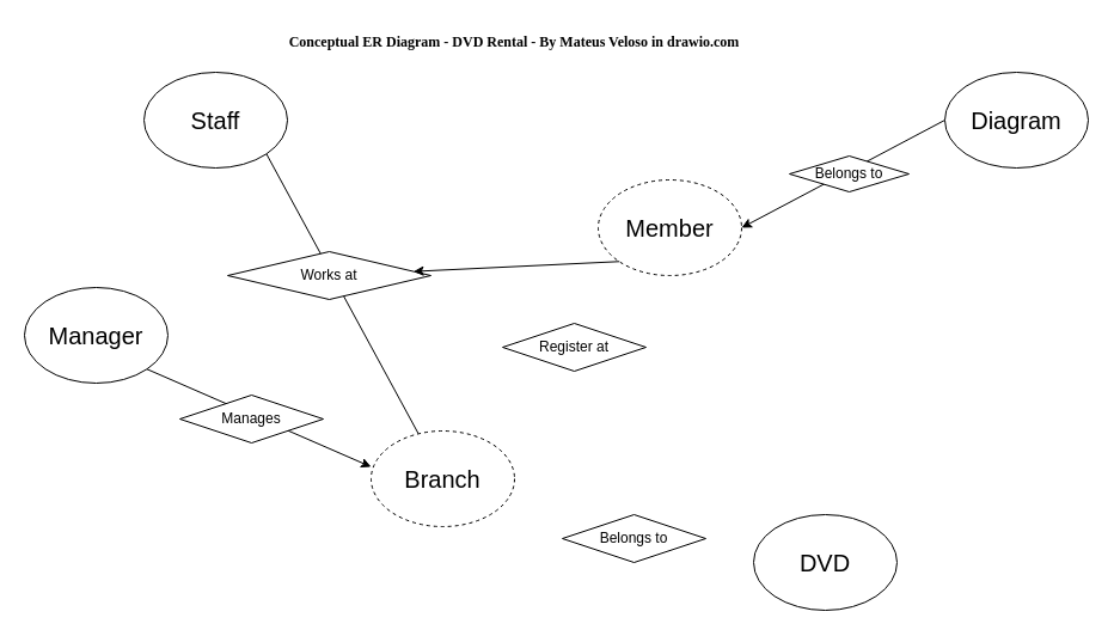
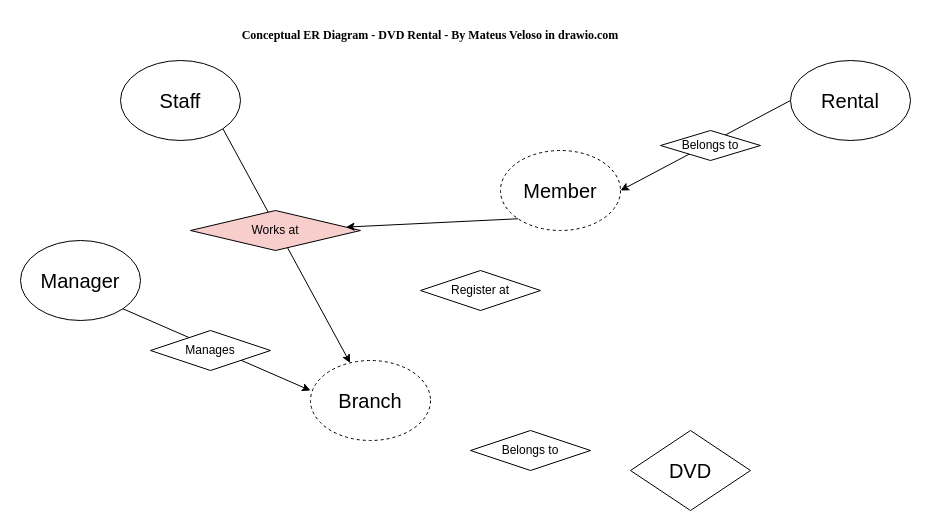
  <mxCell id="0" />
  <mxCell id="1" parent="0" />
  <mxCell id="2" value="&lt;b&gt;&lt;font face=&quot;Verdana&quot;&gt;Conceptual ER Diagram - DVD Rental - By Mateus Veloso in drawio.com&lt;/font&gt;&lt;/b&gt;" style="text;html=1;align=center;verticalAlign=middle;whiteSpace=wrap;rounded=0;" vertex="1" parent="1"><mxGeometry x="85" y="20" width="690" height="30" as="geometry" /></mxCell>
  <mxCell id="3" value="&lt;font style=&quot;font-size: 20px;&quot;&gt;Branch&lt;/font&gt;" style="ellipse;whiteSpace=wrap;html=1;dashed=1;" vertex="1" parent="1"><mxGeometry x="310" y="360" width="120" height="80" as="geometry" /></mxCell>
  <mxCell id="4" style="rounded=0;orthogonalLoop=1;jettySize=auto;html=1;exitX=1;exitY=1;exitDx=0;exitDy=0;entryX=0.5;entryY=0;entryDx=0;entryDy=0;startArrow=none;startFill=0;strokeColor=none;" edge="1" parent="1" source="6"><mxGeometry relative="1" as="geometry"><mxPoint x="290" y="200" as="targetPoint" /></mxGeometry></mxCell>
- <mxCell id="5" style="rounded=0;orthogonalLoop=1;jettySize=auto;html=1;exitX=1;exitY=1;exitDx=0;exitDy=0;endArrow=none;" edge="1" parent="1" source="6" target="3"><mxGeometry relative="1" as="geometry" /></mxCell>
+ <mxCell id="5" style="rounded=0;orthogonalLoop=1;jettySize=auto;html=1;exitX=1;exitY=1;exitDx=0;exitDy=0;" edge="1" parent="1" source="6" target="3"><mxGeometry relative="1" as="geometry" /></mxCell>
  <mxCell id="6" value="&lt;font style=&quot;font-size: 20px;&quot;&gt;Staff&lt;/font&gt;" style="ellipse;whiteSpace=wrap;html=1;" vertex="1" parent="1"><mxGeometry x="120" y="60" width="120" height="80" as="geometry" /></mxCell>
  <mxCell id="7" value="&lt;font style=&quot;font-size: 20px;&quot;&gt;Manager&lt;/font&gt;" style="ellipse;whiteSpace=wrap;html=1;" vertex="1" parent="1"><mxGeometry x="20" y="240" width="120" height="80" as="geometry" /></mxCell>
- <mxCell id="8" value="&lt;font style=&quot;font-size: 20px;&quot;&gt;DVD&lt;/font&gt;" style="ellipse;whiteSpace=wrap;html=1;" vertex="1" parent="1"><mxGeometry x="630" y="430" width="120" height="80" as="geometry" /></mxCell>
+ <mxCell id="8" value="&lt;font style=&quot;font-size: 20px;&quot;&gt;DVD&lt;/font&gt;" style="rhombus;whiteSpace=wrap;html=1;" vertex="1" parent="1"><mxGeometry x="630" y="430" width="120" height="80" as="geometry" /></mxCell>
  <mxCell id="9" value="&lt;font style=&quot;font-size: 20px;&quot;&gt;Member&lt;/font&gt;" style="ellipse;whiteSpace=wrap;html=1;dashed=1;" vertex="1" parent="1"><mxGeometry x="500" y="150" width="120" height="80" as="geometry" /></mxCell>
  <mxCell id="10" style="rounded=0;orthogonalLoop=1;jettySize=auto;html=1;exitX=0;exitY=0.5;exitDx=0;exitDy=0;entryX=1;entryY=0.5;entryDx=0;entryDy=0;" edge="1" parent="1" source="11" target="9"><mxGeometry relative="1" as="geometry" /></mxCell>
- <mxCell id="11" value="&lt;font style=&quot;font-size: 20px;&quot;&gt;Diagram&lt;/font&gt;" style="ellipse;whiteSpace=wrap;html=1;" vertex="1" parent="1"><mxGeometry x="790" y="60" width="120" height="80" as="geometry" /></mxCell>
- <mxCell id="12" value="Works at" style="rhombus;whiteSpace=wrap;html=1;" vertex="1" parent="1"><mxGeometry x="190" y="210" width="170" height="40" as="geometry" /></mxCell>
+ <mxCell id="11" value="&lt;font style=&quot;font-size: 20px;&quot;&gt;Rental&lt;/font&gt;" style="ellipse;whiteSpace=wrap;html=1;" vertex="1" parent="1"><mxGeometry x="790" y="60" width="120" height="80" as="geometry" /></mxCell>
+ <mxCell id="12" value="Works at" style="rhombus;whiteSpace=wrap;html=1;fillColor=#f8cecc;" vertex="1" parent="1"><mxGeometry x="190" y="210" width="170" height="40" as="geometry" /></mxCell>
  <mxCell id="13" value="Belongs to" style="rhombus;whiteSpace=wrap;html=1;" vertex="1" parent="1"><mxGeometry x="660" y="130" width="100" height="30" as="geometry" /></mxCell>
  <mxCell id="14" style="rounded=0;orthogonalLoop=1;jettySize=auto;html=1;exitX=0;exitY=1;exitDx=0;exitDy=0;" edge="1" parent="1" source="9" target="12"><mxGeometry relative="1" as="geometry" /></mxCell>
  <mxCell id="15" value="Register at" style="rhombus;whiteSpace=wrap;html=1;" vertex="1" parent="1"><mxGeometry x="420" y="270" width="120" height="40" as="geometry" /></mxCell>
  <mxCell id="16" value="Belongs to" style="rhombus;whiteSpace=wrap;html=1;" vertex="1" parent="1"><mxGeometry x="470" y="430" width="120" height="40" as="geometry" /></mxCell>
  <mxCell id="17" style="rounded=0;orthogonalLoop=1;jettySize=auto;html=1;exitX=1;exitY=1;exitDx=0;exitDy=0;entryX=0;entryY=0.375;entryDx=0;entryDy=0;entryPerimeter=0;" edge="1" parent="1" source="7" target="3"><mxGeometry relative="1" as="geometry" /></mxCell>
  <mxCell id="18" value="Manages" style="rhombus;whiteSpace=wrap;html=1;" vertex="1" parent="1"><mxGeometry x="150" y="330" width="120" height="40" as="geometry" /></mxCell>
